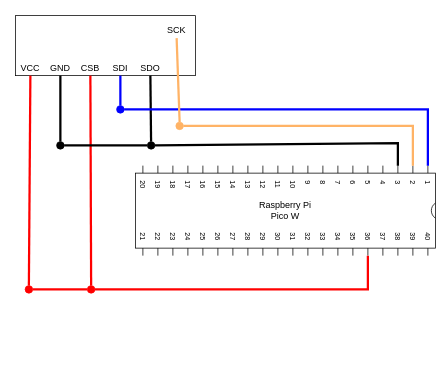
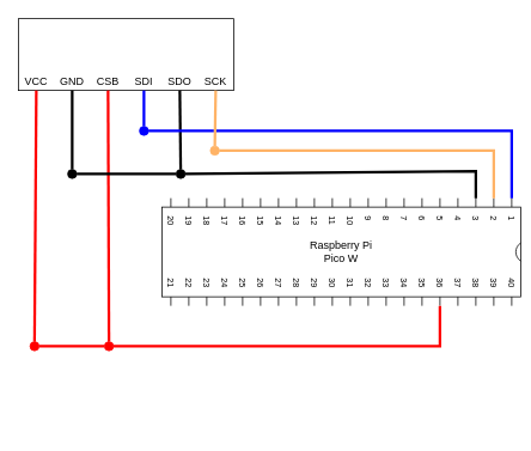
  <mxCell id="0" />
  <mxCell id="1" parent="0" />
  <mxCell id="2" value="Raspberry Pi&lt;br&gt;Pico W" style="shadow=0;dashed=0;align=center;html=1;strokeWidth=1;shape=mxgraph.electrical.logic_gates.dual_inline_ic;labelNames=a,b,c,d,e,f,g,h,i,j,k,l,m,n,o,p,q,r,s,t;whiteSpace=wrap;rotation=90;horizontal=0;" parent="1" vertex="1"><mxGeometry x="320" y="80" width="120" height="400" as="geometry" /></mxCell>
  <mxCell id="3" value="" style="group" parent="1" vertex="1" connectable="0"><mxGeometry x="20" y="20" width="240" height="80" as="geometry" /></mxCell>
  <mxCell id="4" value="" style="rounded=0;whiteSpace=wrap;html=1;" parent="3" vertex="1"><mxGeometry width="240" height="80" as="geometry" /></mxCell>
  <mxCell id="5" value="CSB" style="text;html=1;strokeColor=none;fillColor=none;align=center;verticalAlign=middle;whiteSpace=wrap;rounded=0;" parent="3" vertex="1"><mxGeometry x="80" y="60" width="40" height="20" as="geometry" /></mxCell>
  <mxCell id="6" value="SDI" style="text;html=1;strokeColor=none;fillColor=none;align=center;verticalAlign=middle;whiteSpace=wrap;rounded=0;" parent="3" vertex="1"><mxGeometry x="120" y="60" width="40" height="20" as="geometry" /></mxCell>
  <mxCell id="7" value="SDO" style="text;html=1;strokeColor=none;fillColor=none;align=center;verticalAlign=middle;whiteSpace=wrap;rounded=0;" parent="3" vertex="1"><mxGeometry x="160" y="60" width="40" height="20" as="geometry" /></mxCell>
- <mxCell id="8" value="SCK" style="text;html=1;strokeColor=none;fillColor=none;align=center;verticalAlign=middle;whiteSpace=wrap;rounded=0;" parent="3" vertex="1"><mxGeometry x="195" y="10" width="40" height="20" as="geometry" /></mxCell>
+ <mxCell id="8" value="SCK" style="text;html=1;strokeColor=none;fillColor=none;align=center;verticalAlign=middle;whiteSpace=wrap;rounded=0;" parent="3" vertex="1"><mxGeometry x="200" y="60" width="40" height="20" as="geometry" /></mxCell>
  <mxCell id="9" value="GND" style="text;html=1;strokeColor=none;fillColor=none;align=center;verticalAlign=middle;whiteSpace=wrap;rounded=0;" parent="3" vertex="1"><mxGeometry x="40" y="60" width="40" height="20" as="geometry" /></mxCell>
  <mxCell id="10" value="VCC" style="text;html=1;strokeColor=none;fillColor=none;align=center;verticalAlign=middle;whiteSpace=wrap;rounded=0;" parent="3" vertex="1"><mxGeometry y="60" width="40" height="20" as="geometry" /></mxCell>
  <mxCell id="11" value="" style="endArrow=none;html=1;rounded=0;exitX=0.5;exitY=1;exitDx=0;exitDy=0;entryX=0.5;entryY=0;entryDx=0;entryDy=0;strokeWidth=3;strokeColor=#FF0000;" parent="1" source="5" target="14" edge="1"><mxGeometry width="50" height="50" relative="1" as="geometry"><mxPoint x="170" y="110" as="sourcePoint" /><mxPoint x="120" y="180" as="targetPoint" /></mxGeometry></mxCell>
  <mxCell id="12" value="" style="endArrow=none;html=1;rounded=0;exitX=0.5;exitY=1;exitDx=0;exitDy=0;strokeWidth=3;" parent="1" source="7" target="13" edge="1"><mxGeometry width="50" height="50" relative="1" as="geometry"><mxPoint x="160" y="100" as="sourcePoint" /><mxPoint x="160" y="140" as="targetPoint" /></mxGeometry></mxCell>
  <mxCell id="13" value="" style="ellipse;whiteSpace=wrap;html=1;fillColor=#000000;" parent="1" vertex="1"><mxGeometry x="196" y="188" width="10" height="10" as="geometry" /></mxCell>
  <mxCell id="14" value="" style="ellipse;whiteSpace=wrap;html=1;fillColor=#FF0000;strokeColor=#FF0000;" parent="1" vertex="1"><mxGeometry x="116" y="380" width="10" height="10" as="geometry" /></mxCell>
  <mxCell id="15" value="" style="endArrow=none;html=1;rounded=0;strokeWidth=3;entryX=1;entryY=0.5;entryDx=0;entryDy=0;exitX=0;exitY=0;exitDx=0;exitDy=50;exitPerimeter=0;" parent="1" source="2" target="13" edge="1"><mxGeometry width="50" height="50" relative="1" as="geometry"><mxPoint x="600" y="135" as="sourcePoint" /><mxPoint x="171" y="140" as="targetPoint" /><Array as="points"><mxPoint x="530" y="190" /></Array></mxGeometry></mxCell>
  <mxCell id="16" value="" style="endArrow=none;html=1;rounded=0;exitX=1;exitY=0.5;exitDx=0;exitDy=0;entryX=1;entryY=0;entryDx=0;entryDy=90;strokeWidth=3;strokeColor=#FF0000;entryPerimeter=0;" parent="1" source="14" target="2" edge="1"><mxGeometry width="50" height="50" relative="1" as="geometry"><mxPoint x="130" y="110" as="sourcePoint" /><mxPoint x="130" y="175" as="targetPoint" /><Array as="points"><mxPoint x="490" y="385" /></Array></mxGeometry></mxCell>
  <mxCell id="17" value="" style="ellipse;whiteSpace=wrap;html=1;fillColor=#FF0000;strokeColor=#FF0000;" parent="1" vertex="1"><mxGeometry x="33" y="380" width="10" height="10" as="geometry" /></mxCell>
  <mxCell id="18" value="" style="endArrow=none;html=1;rounded=0;exitX=0.5;exitY=1;exitDx=0;exitDy=0;entryX=0.5;entryY=0;entryDx=0;entryDy=0;strokeWidth=3;strokeColor=#FF0000;" parent="1" source="10" target="17" edge="1"><mxGeometry width="50" height="50" relative="1" as="geometry"><mxPoint x="130" y="110" as="sourcePoint" /><mxPoint x="131" y="390" as="targetPoint" /></mxGeometry></mxCell>
  <mxCell id="19" value="" style="endArrow=none;html=1;rounded=0;exitX=1;exitY=0.5;exitDx=0;exitDy=0;entryX=0;entryY=0.5;entryDx=0;entryDy=0;strokeWidth=3;strokeColor=#FF0000;" parent="1" source="17" target="14" edge="1"><mxGeometry width="50" height="50" relative="1" as="geometry"><mxPoint x="50" y="110" as="sourcePoint" /><mxPoint x="48" y="390" as="targetPoint" /></mxGeometry></mxCell>
  <mxCell id="20" value="" style="ellipse;whiteSpace=wrap;html=1;fillColor=#000000;" parent="1" vertex="1"><mxGeometry x="75" y="188" width="10" height="10" as="geometry" /></mxCell>
  <mxCell id="21" value="" style="endArrow=none;html=1;rounded=0;exitX=1;exitY=0.5;exitDx=0;exitDy=0;strokeWidth=3;entryX=0;entryY=0.5;entryDx=0;entryDy=0;" parent="1" source="20" target="13" edge="1"><mxGeometry width="50" height="50" relative="1" as="geometry"><mxPoint x="171" y="168" as="sourcePoint" /><mxPoint x="171" y="198" as="targetPoint" /></mxGeometry></mxCell>
  <mxCell id="22" value="" style="endArrow=none;html=1;rounded=0;exitX=0.5;exitY=1;exitDx=0;exitDy=0;strokeWidth=3;entryX=0.5;entryY=0;entryDx=0;entryDy=0;" parent="1" source="9" target="20" edge="1"><mxGeometry width="50" height="50" relative="1" as="geometry"><mxPoint x="110" y="145" as="sourcePoint" /><mxPoint x="166" y="145" as="targetPoint" /></mxGeometry></mxCell>
  <mxCell id="23" value="" style="endArrow=none;html=1;rounded=0;strokeWidth=3;exitX=0;exitY=0;exitDx=0;exitDy=10;exitPerimeter=0;strokeColor=#0000FF;entryX=1;entryY=0.5;entryDx=0;entryDy=0;" parent="1" source="2" target="24" edge="1"><mxGeometry width="50" height="50" relative="1" as="geometry"><mxPoint x="655" y="230" as="sourcePoint" /><mxPoint x="180" y="145" as="targetPoint" /><Array as="points"><mxPoint x="570" y="145" /></Array></mxGeometry></mxCell>
  <mxCell id="24" value="" style="ellipse;whiteSpace=wrap;html=1;fillColor=#0000FF;strokeColor=#0000FF;" parent="1" vertex="1"><mxGeometry x="155" y="140" width="10" height="10" as="geometry" /></mxCell>
  <mxCell id="25" value="" style="endArrow=none;html=1;rounded=0;strokeWidth=3;entryX=0.5;entryY=0;entryDx=0;entryDy=0;strokeColor=#0000FF;exitX=0.5;exitY=1;exitDx=0;exitDy=0;" parent="1" source="6" target="24" edge="1"><mxGeometry width="50" height="50" relative="1" as="geometry"><mxPoint x="190" y="120" as="sourcePoint" /><mxPoint x="171" y="140" as="targetPoint" /></mxGeometry></mxCell>
  <mxCell id="26" value="" style="endArrow=none;html=1;rounded=0;strokeWidth=3;exitX=0;exitY=0;exitDx=0;exitDy=30;exitPerimeter=0;strokeColor=#FFB366;entryX=1;entryY=0.5;entryDx=0;entryDy=0;" parent="1" source="2" target="27" edge="1"><mxGeometry width="50" height="50" relative="1" as="geometry"><mxPoint x="695" y="230" as="sourcePoint" /><mxPoint x="240" y="170" as="targetPoint" /><Array as="points"><mxPoint x="550" y="167" /></Array></mxGeometry></mxCell>
  <mxCell id="27" value="" style="ellipse;whiteSpace=wrap;html=1;fillColor=#FFB366;strokeColor=#FFB366;" parent="1" vertex="1"><mxGeometry x="234" y="162" width="10" height="10" as="geometry" /></mxCell>
  <mxCell id="28" value="" style="endArrow=none;html=1;rounded=0;exitX=0.5;exitY=1;exitDx=0;exitDy=0;strokeWidth=3;entryX=0.5;entryY=0;entryDx=0;entryDy=0;strokeColor=#FFB366;fillColor=#fad7ac;" parent="1" source="8" target="27" edge="1"><mxGeometry width="50" height="50" relative="1" as="geometry"><mxPoint x="210" y="110" as="sourcePoint" /><mxPoint x="181" y="150" as="targetPoint" /></mxGeometry></mxCell>
